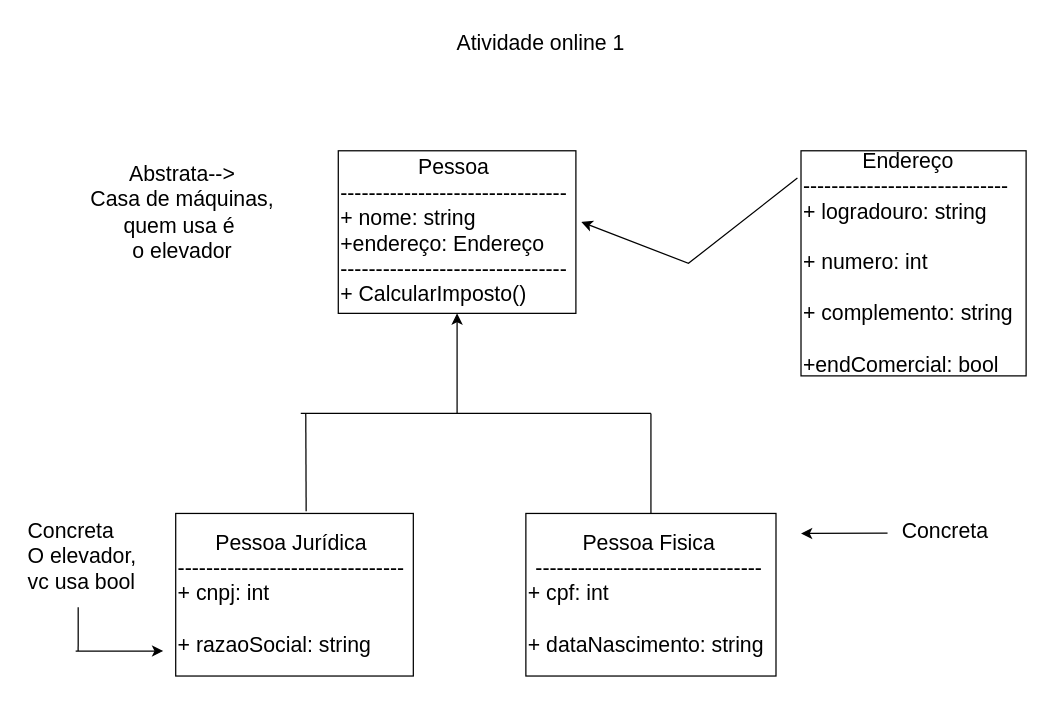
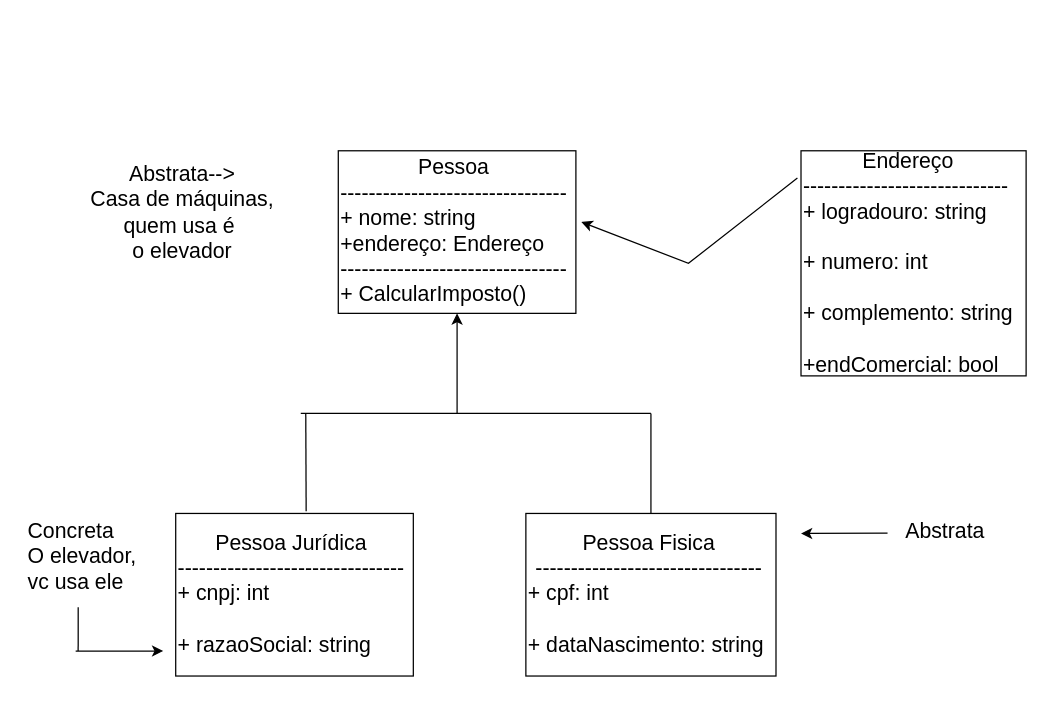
  <mxCell id="0" />
  <mxCell id="1" parent="0" />
- <mxCell id="2" value="&lt;font style=&quot;vertical-align: inherit; font-size: 17px;&quot;&gt;&lt;font style=&quot;vertical-align: inherit; font-size: 17px;&quot;&gt;Atividade online 1&amp;nbsp;&lt;/font&gt;&lt;/font&gt;" style="text;html=1;align=center;verticalAlign=middle;resizable=0;points=[];autosize=1;strokeColor=none;fillColor=none;fontSize=17;" vertex="1" parent="1"><mxGeometry x="354" y="20" width="160" height="30" as="geometry" /></mxCell>
  <mxCell id="3" value="Abstrata--&amp;gt;&lt;br&gt;Casa de máquinas,&lt;br&gt;quem usa é&amp;nbsp;&lt;br&gt;o elevador" style="text;html=1;align=center;verticalAlign=middle;resizable=0;points=[];autosize=1;strokeColor=none;fillColor=none;fontSize=17;" vertex="1" parent="1"><mxGeometry x="60" y="120" width="170" height="100" as="geometry" /></mxCell>
  <mxCell id="4" value="&lt;div style=&quot;text-align: center;&quot;&gt;&lt;span style=&quot;background-color: initial;&quot;&gt;Pessoa&lt;/span&gt;&lt;/div&gt;&lt;div style=&quot;text-align: center;&quot;&gt;&lt;span style=&quot;background-color: initial;&quot;&gt;--------------------------------&lt;/span&gt;&lt;/div&gt;+ nome: string&lt;br&gt;+endereço: Endereço&lt;br&gt;--------------------------------&lt;br&gt;&lt;div style=&quot;&quot;&gt;&lt;span style=&quot;background-color: initial;&quot;&gt;+ CalcularImposto()&amp;nbsp;&amp;nbsp;&lt;/span&gt;&lt;/div&gt;" style="whiteSpace=wrap;html=1;fontSize=17;align=left;" vertex="1" parent="1"><mxGeometry x="270" y="120" width="190" height="130" as="geometry" /></mxCell>
  <mxCell id="5" value="&lt;div style=&quot;text-align: center;&quot;&gt;&lt;span style=&quot;background-color: initial;&quot;&gt;Endereço&lt;/span&gt;&lt;/div&gt;-----------------------------&lt;br&gt;+ logradouro: string&lt;br&gt;&lt;br&gt;+ numero: int&lt;br&gt;&lt;br&gt;+ complemento: string&lt;br&gt;&lt;br&gt;+endComercial: bool" style="whiteSpace=wrap;html=1;aspect=fixed;fontSize=17;align=left;" vertex="1" parent="1"><mxGeometry x="640" y="120" width="180" height="180" as="geometry" /></mxCell>
  <mxCell id="6" style="edgeStyle=orthogonalEdgeStyle;rounded=0;orthogonalLoop=1;jettySize=auto;html=1;exitX=0.5;exitY=1;exitDx=0;exitDy=0;fontSize=17;" edge="1" parent="1" source="5" target="5"><mxGeometry relative="1" as="geometry" /></mxCell>
  <mxCell id="7" value="" style="endArrow=classic;html=1;rounded=0;fontSize=17;exitX=-0.016;exitY=0.121;exitDx=0;exitDy=0;exitPerimeter=0;entryX=1.023;entryY=0.438;entryDx=0;entryDy=0;entryPerimeter=0;" edge="1" parent="1" source="5" target="4"><mxGeometry width="50" height="50" relative="1" as="geometry"><mxPoint x="410" y="80" as="sourcePoint" /><mxPoint x="530" y="10" as="targetPoint" /><Array as="points"><mxPoint x="550" y="210" /></Array></mxGeometry></mxCell>
  <mxCell id="8" value="&lt;div style=&quot;text-align: center;&quot;&gt;&lt;span style=&quot;background-color: initial;&quot;&gt;Pessoa Jurídica&lt;/span&gt;&lt;/div&gt;&lt;div style=&quot;text-align: center;&quot;&gt;&lt;span style=&quot;background-color: initial;&quot;&gt;--------------------------------&lt;/span&gt;&lt;/div&gt;+ cnpj: int&lt;br&gt;&lt;br&gt;+ razaoSocial: string&lt;span style=&quot;background-color: initial;&quot;&gt;&amp;nbsp;&lt;/span&gt;" style="whiteSpace=wrap;html=1;fontSize=17;align=left;" vertex="1" parent="1"><mxGeometry x="140" y="410" width="190" height="130" as="geometry" /></mxCell>
  <mxCell id="9" value="&lt;div style=&quot;text-align: center;&quot;&gt;&lt;span style=&quot;background-color: initial;&quot;&gt;Pessoa Fisica&lt;/span&gt;&lt;/div&gt;&lt;div style=&quot;text-align: center;&quot;&gt;&lt;span style=&quot;background-color: initial;&quot;&gt;--------------------------------&lt;/span&gt;&lt;/div&gt;+ cpf: int&lt;br&gt;&lt;br&gt;+ dataNascimento: string&lt;span style=&quot;background-color: initial;&quot;&gt;&amp;nbsp;&lt;/span&gt;" style="whiteSpace=wrap;html=1;fontSize=17;align=left;" vertex="1" parent="1"><mxGeometry x="420" y="410" width="200" height="130" as="geometry" /></mxCell>
- <mxCell id="10" value="Concreta" style="text;html=1;align=center;verticalAlign=middle;resizable=0;points=[];autosize=1;strokeColor=none;fillColor=none;fontSize=17;" vertex="1" parent="1"><mxGeometry x="710" y="410" width="90" height="30" as="geometry" /></mxCell>
+ <mxCell id="10" value="Abstrata" style="text;html=1;align=center;verticalAlign=middle;resizable=0;points=[];autosize=1;strokeColor=none;fillColor=none;fontSize=17;" vertex="1" parent="1"><mxGeometry x="710" y="410" width="90" height="30" as="geometry" /></mxCell>
  <mxCell id="11" value="" style="endArrow=classic;html=1;rounded=0;fontSize=17;exitX=-0.009;exitY=0.527;exitDx=0;exitDy=0;exitPerimeter=0;" edge="1" parent="1" source="10"><mxGeometry width="50" height="50" relative="1" as="geometry"><mxPoint x="410" y="380" as="sourcePoint" /><mxPoint x="640" y="426" as="targetPoint" /></mxGeometry></mxCell>
  <mxCell id="12" value="" style="endArrow=none;html=1;rounded=0;fontSize=17;exitX=0.549;exitY=-0.014;exitDx=0;exitDy=0;exitPerimeter=0;" edge="1" parent="1" source="8"><mxGeometry width="50" height="50" relative="1" as="geometry"><mxPoint x="410" y="380" as="sourcePoint" /><mxPoint x="244" y="330" as="targetPoint" /></mxGeometry></mxCell>
  <mxCell id="13" value="" style="endArrow=none;html=1;rounded=0;fontSize=17;exitX=0.5;exitY=0;exitDx=0;exitDy=0;" edge="1" parent="1" source="9"><mxGeometry width="50" height="50" relative="1" as="geometry"><mxPoint x="410" y="380" as="sourcePoint" /><mxPoint x="520" y="330" as="targetPoint" /></mxGeometry></mxCell>
  <mxCell id="14" value="" style="endArrow=none;html=1;rounded=0;fontSize=17;" edge="1" parent="1"><mxGeometry width="50" height="50" relative="1" as="geometry"><mxPoint x="240" y="330" as="sourcePoint" /><mxPoint x="520" y="330" as="targetPoint" /></mxGeometry></mxCell>
  <mxCell id="15" value="" style="endArrow=classic;html=1;rounded=0;fontSize=17;entryX=0.5;entryY=1;entryDx=0;entryDy=0;" edge="1" parent="1" target="4"><mxGeometry width="50" height="50" relative="1" as="geometry"><mxPoint x="365" y="330" as="sourcePoint" /><mxPoint x="460" y="330" as="targetPoint" /></mxGeometry></mxCell>
- <mxCell id="16" value="Concreta&lt;br&gt;O elevador,&lt;br&gt;vc usa bool" style="text;html=1;align=left;verticalAlign=middle;resizable=0;points=[];autosize=1;strokeColor=none;fillColor=none;fontSize=17;" vertex="1" parent="1"><mxGeometry y="410" width="110" height="70" as="geometry" x="20" /></mxCell>
+ <mxCell id="16" value="Concreta&lt;br&gt;O elevador,&lt;br&gt;vc usa ele" style="text;html=1;align=left;verticalAlign=middle;resizable=0;points=[];autosize=1;strokeColor=none;fillColor=none;fontSize=17;" vertex="1" parent="1"><mxGeometry y="410" width="110" height="70" as="geometry" x="20" /></mxCell>
  <mxCell id="17" value="" style="endArrow=none;html=1;rounded=0;fontSize=17;exitX=0.382;exitY=1.071;exitDx=0;exitDy=0;exitPerimeter=0;" edge="1" parent="1" source="16"><mxGeometry width="50" height="50" relative="1" as="geometry"><mxPoint x="410" y="360" as="sourcePoint" /><mxPoint x="62" y="520" as="targetPoint" /></mxGeometry></mxCell>
  <mxCell id="18" value="" style="endArrow=classic;html=1;rounded=0;fontSize=17;" edge="1" parent="1"><mxGeometry width="50" height="50" relative="1" as="geometry"><mxPoint x="60" y="520" as="sourcePoint" /><mxPoint x="130" y="520" as="targetPoint" /></mxGeometry></mxCell>
